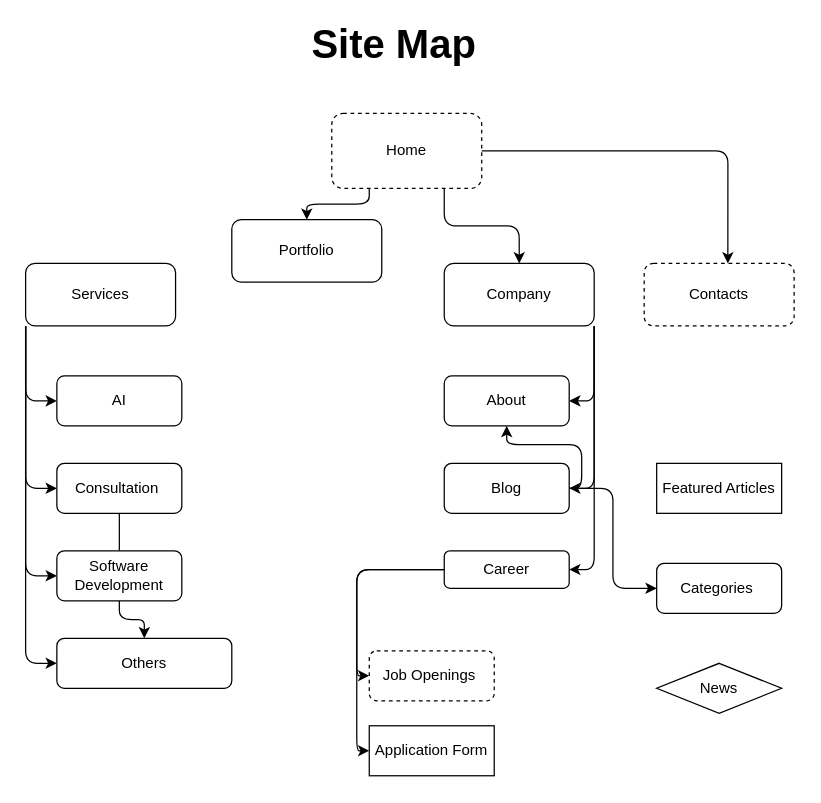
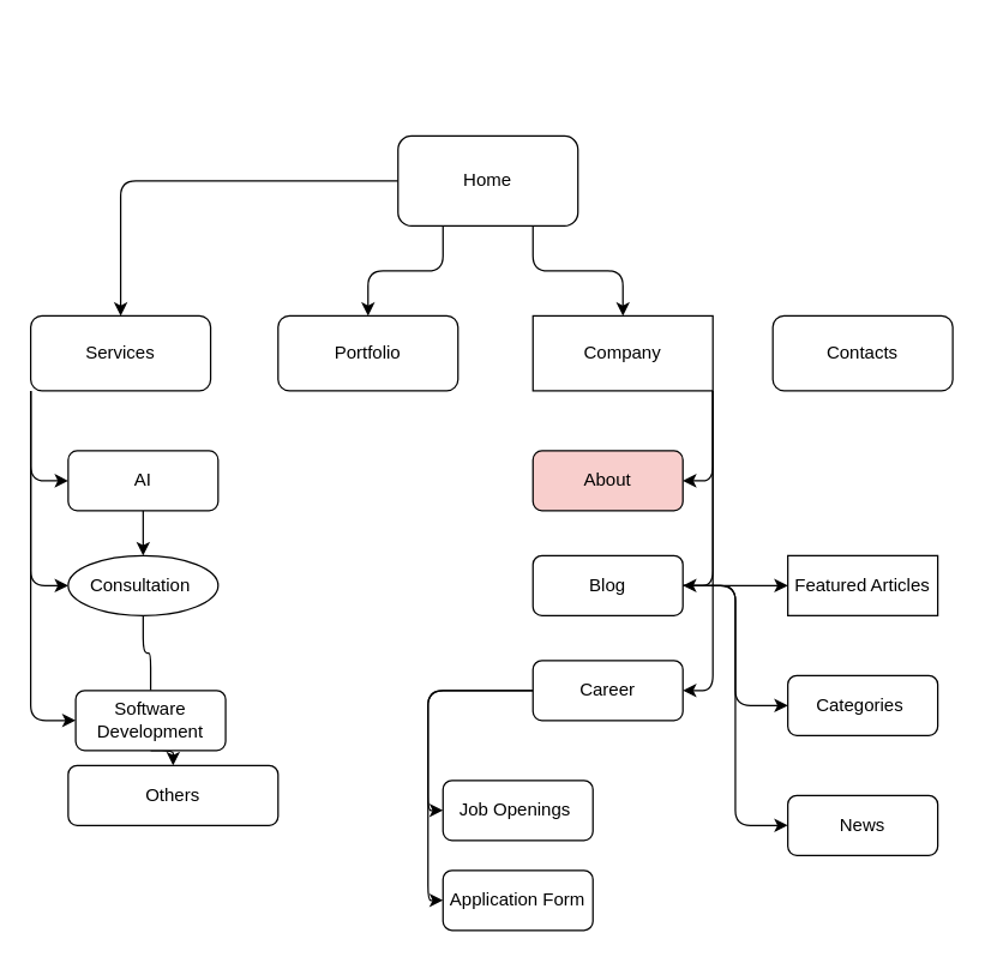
  <mxCell id="0" />
  <mxCell id="1" parent="0" />
+ <mxCell id="2" style="edgeStyle=orthogonalEdgeStyle;html=1;exitX=0;exitY=0.5;exitDx=0;exitDy=0;entryX=0.5;entryY=0;entryDx=0;entryDy=0;" edge="1" parent="1" source="5" target="10"><mxGeometry relative="1" as="geometry" /></mxCell>
  <mxCell id="3" style="edgeStyle=orthogonalEdgeStyle;html=1;exitX=0.25;exitY=1;exitDx=0;exitDy=0;entryX=0.5;entryY=0;entryDx=0;entryDy=0;" edge="1" parent="1" source="5" target="11"><mxGeometry relative="1" as="geometry" /></mxCell>
  <mxCell id="4" style="edgeStyle=orthogonalEdgeStyle;html=1;exitX=0.75;exitY=1;exitDx=0;exitDy=0;entryX=0.5;entryY=0;entryDx=0;entryDy=0;" edge="1" parent="1" source="5" target="15"><mxGeometry relative="1" as="geometry" /></mxCell>
- <mxCell id="5" value="Home" style="rounded=1;whiteSpace=wrap;html=1;dashed=1;" vertex="1" parent="1"><mxGeometry x="265" y="90" width="120" height="60" as="geometry" /></mxCell>
+ <mxCell id="5" value="Home" style="rounded=1;whiteSpace=wrap;html=1;" vertex="1" parent="1"><mxGeometry x="265" y="90" width="120" height="60" as="geometry" /></mxCell>
  <mxCell id="6" style="edgeStyle=orthogonalEdgeStyle;html=1;exitX=0;exitY=1;exitDx=0;exitDy=0;entryX=0;entryY=0.5;entryDx=0;entryDy=0;" edge="1" parent="1" source="10" target="20"><mxGeometry relative="1" as="geometry" /></mxCell>
  <mxCell id="7" style="edgeStyle=orthogonalEdgeStyle;html=1;exitX=0;exitY=1;exitDx=0;exitDy=0;entryX=0;entryY=0.5;entryDx=0;entryDy=0;" edge="1" parent="1" source="10" target="22"><mxGeometry relative="1" as="geometry" /></mxCell>
  <mxCell id="8" style="edgeStyle=orthogonalEdgeStyle;html=1;exitX=0;exitY=1;exitDx=0;exitDy=0;entryX=0;entryY=0.5;entryDx=0;entryDy=0;" edge="1" parent="1" source="10" target="24"><mxGeometry relative="1" as="geometry" /></mxCell>
- <mxCell id="9" style="edgeStyle=orthogonalEdgeStyle;html=1;exitX=0;exitY=1;exitDx=0;exitDy=0;entryX=0;entryY=0.5;entryDx=0;entryDy=0;" edge="1" parent="1" source="10" target="25"><mxGeometry relative="1" as="geometry" /></mxCell>
  <mxCell id="10" value="Services" style="rounded=1;whiteSpace=wrap;html=1;" vertex="1" parent="1"><mxGeometry x="20" y="210" width="120" height="50" as="geometry" /></mxCell>
- <mxCell id="11" value="Portfolio" style="rounded=1;whiteSpace=wrap;html=1;" vertex="1" parent="1"><mxGeometry x="185" y="175" width="120" height="50" as="geometry" /></mxCell>
+ <mxCell id="11" value="Portfolio" style="rounded=1;whiteSpace=wrap;html=1;" vertex="1" parent="1"><mxGeometry x="185" y="210" width="120" height="50" as="geometry" /></mxCell>
  <mxCell id="12" style="edgeStyle=orthogonalEdgeStyle;html=1;exitX=1;exitY=1;exitDx=0;exitDy=0;entryX=1;entryY=0.5;entryDx=0;entryDy=0;" edge="1" parent="1" source="15" target="26"><mxGeometry relative="1" as="geometry" /></mxCell>
  <mxCell id="13" style="edgeStyle=orthogonalEdgeStyle;html=1;exitX=1;exitY=1;exitDx=0;exitDy=0;entryX=1;entryY=0.5;entryDx=0;entryDy=0;" edge="1" parent="1" source="15" target="30"><mxGeometry relative="1" as="geometry" /></mxCell>
  <mxCell id="14" style="edgeStyle=orthogonalEdgeStyle;html=1;exitX=1;exitY=1;exitDx=0;exitDy=0;entryX=1;entryY=0.5;entryDx=0;entryDy=0;" edge="1" parent="1" source="15" target="33"><mxGeometry relative="1" as="geometry" /></mxCell>
- <mxCell id="15" value="Company" style="rounded=1;whiteSpace=wrap;html=1;" vertex="1" parent="1"><mxGeometry x="355" y="210" width="120" height="50" as="geometry" /></mxCell>
- <mxCell id="16" value="Contacts" style="rounded=1;whiteSpace=wrap;html=1;dashed=1;" vertex="1" parent="1"><mxGeometry x="515" y="210" width="120" height="50" as="geometry" /></mxCell>
- <mxCell id="17" style="edgeStyle=orthogonalEdgeStyle;html=1;exitX=1;exitY=0.5;exitDx=0;exitDy=0;entryX=0.558;entryY=0;entryDx=0;entryDy=0;entryPerimeter=0;" edge="1" parent="1" source="5" target="16"><mxGeometry relative="1" as="geometry" /></mxCell>
- <mxCell id="18" value="&lt;h2&gt;&lt;font style=&quot;font-size: 32px;&quot;&gt;Site Map&lt;/font&gt;&lt;/h2&gt;" style="text;html=1;align=center;verticalAlign=middle;whiteSpace=wrap;rounded=0;" vertex="1" parent="1"><mxGeometry x="235" y="20" width="160" height="30" as="geometry" /></mxCell>
+ <mxCell id="15" value="Company" style="whiteSpace=wrap;html=1;rounded=0;" vertex="1" parent="1"><mxGeometry x="355" y="210" width="120" height="50" as="geometry" /></mxCell>
+ <mxCell id="16" value="Contacts" style="rounded=1;whiteSpace=wrap;html=1;" vertex="1" parent="1"><mxGeometry x="515" y="210" width="120" height="50" as="geometry" /></mxCell>
+ <mxCell id="19" style="edgeStyle=orthogonalEdgeStyle;html=1;exitX=0.5;exitY=1;exitDx=0;exitDy=0;entryX=0.5;entryY=0;entryDx=0;entryDy=0;" edge="1" parent="1" source="20" target="22"><mxGeometry relative="1" as="geometry" /></mxCell>
  <mxCell id="20" value="AI" style="rounded=1;whiteSpace=wrap;html=1;" vertex="1" parent="1"><mxGeometry x="45" y="300" width="100" height="40" as="geometry" /></mxCell>
  <mxCell id="21" style="edgeStyle=orthogonalEdgeStyle;html=1;exitX=0.5;exitY=1;exitDx=0;exitDy=0;entryX=0.5;entryY=0;entryDx=0;entryDy=0;endArrow=none;" edge="1" parent="1" source="22" target="24"><mxGeometry relative="1" as="geometry" /></mxCell>
- <mxCell id="22" value="Consultation&amp;nbsp;" style="rounded=1;whiteSpace=wrap;html=1;" vertex="1" parent="1"><mxGeometry x="45" y="370" width="100" height="40" as="geometry" /></mxCell>
+ <mxCell id="22" value="Consultation&amp;nbsp;" style="ellipse;whiteSpace=wrap;html=1;" vertex="1" parent="1"><mxGeometry x="45" y="370" width="100" height="40" as="geometry" /></mxCell>
  <mxCell id="23" style="edgeStyle=orthogonalEdgeStyle;html=1;exitX=0.5;exitY=1;exitDx=0;exitDy=0;entryX=0.5;entryY=0;entryDx=0;entryDy=0;" edge="1" parent="1" source="24" target="25"><mxGeometry relative="1" as="geometry" /></mxCell>
- <mxCell id="24" value="Software Development" style="rounded=1;whiteSpace=wrap;html=1;" vertex="1" parent="1"><mxGeometry x="45" y="440" width="100" height="40" as="geometry" /></mxCell>
+ <mxCell id="24" value="Software Development" style="rounded=1;whiteSpace=wrap;html=1;" vertex="1" parent="1"><mxGeometry x="50" y="460" width="100" height="40" as="geometry" /></mxCell>
  <mxCell id="25" value="Others" style="rounded=1;whiteSpace=wrap;html=1;" vertex="1" parent="1"><mxGeometry x="45" y="510" width="140" height="40" as="geometry" /></mxCell>
- <mxCell id="26" value="About" style="rounded=1;whiteSpace=wrap;html=1;" vertex="1" parent="1"><mxGeometry x="355" y="300" width="100" height="40" as="geometry" /></mxCell>
- <mxCell id="27" style="edgeStyle=orthogonalEdgeStyle;html=1;exitX=1;exitY=0.5;exitDx=0;exitDy=0;" edge="1" parent="1" source="30" target="26"><mxGeometry relative="1" as="geometry" /></mxCell>
+ <mxCell id="26" value="About" style="rounded=1;whiteSpace=wrap;html=1;fillColor=#f8cecc;" vertex="1" parent="1"><mxGeometry x="355" y="300" width="100" height="40" as="geometry" /></mxCell>
+ <mxCell id="27" style="edgeStyle=orthogonalEdgeStyle;html=1;exitX=1;exitY=0.5;exitDx=0;exitDy=0;entryX=0;entryY=0.5;entryDx=0;entryDy=0;" edge="1" parent="1" source="30" target="34"><mxGeometry relative="1" as="geometry" /></mxCell>
  <mxCell id="28" style="edgeStyle=orthogonalEdgeStyle;html=1;exitX=1;exitY=0.5;exitDx=0;exitDy=0;entryX=0;entryY=0.5;entryDx=0;entryDy=0;" edge="1" parent="1" source="30" target="35"><mxGeometry relative="1" as="geometry" /></mxCell>
+ <mxCell id="29" style="edgeStyle=orthogonalEdgeStyle;html=1;exitX=1;exitY=0.5;exitDx=0;exitDy=0;entryX=0;entryY=0.5;entryDx=0;entryDy=0;" edge="1" parent="1" source="30" target="36"><mxGeometry relative="1" as="geometry" /></mxCell>
  <mxCell id="30" value="Blog" style="rounded=1;whiteSpace=wrap;html=1;" vertex="1" parent="1"><mxGeometry x="355" y="370" width="100" height="40" as="geometry" /></mxCell>
  <mxCell id="31" style="edgeStyle=orthogonalEdgeStyle;html=1;exitX=0;exitY=0.5;exitDx=0;exitDy=0;entryX=0;entryY=0.5;entryDx=0;entryDy=0;" edge="1" parent="1" source="33" target="37"><mxGeometry relative="1" as="geometry" /></mxCell>
  <mxCell id="32" style="edgeStyle=orthogonalEdgeStyle;html=1;exitX=0;exitY=0.5;exitDx=0;exitDy=0;entryX=0;entryY=0.5;entryDx=0;entryDy=0;" edge="1" parent="1" source="33" target="38"><mxGeometry relative="1" as="geometry" /></mxCell>
- <mxCell id="33" value="Career" style="rounded=1;whiteSpace=wrap;html=1;" vertex="1" parent="1"><mxGeometry x="355" y="440" width="100" height="30" as="geometry" /></mxCell>
+ <mxCell id="33" value="Career" style="rounded=1;whiteSpace=wrap;html=1;" vertex="1" parent="1"><mxGeometry x="355" y="440" width="100" height="40" as="geometry" /></mxCell>
  <mxCell id="34" value="Featured Articles" style="whiteSpace=wrap;html=1;rounded=0;" vertex="1" parent="1"><mxGeometry x="525" y="370" width="100" height="40" as="geometry" /></mxCell>
  <mxCell id="35" value="Categories&amp;nbsp;" style="rounded=1;whiteSpace=wrap;html=1;" vertex="1" parent="1"><mxGeometry x="525" y="450" width="100" height="40" as="geometry" /></mxCell>
- <mxCell id="36" value="News" style="rhombus;whiteSpace=wrap;html=1;" vertex="1" parent="1"><mxGeometry x="525" y="530" width="100" height="40" as="geometry" /></mxCell>
- <mxCell id="37" value="Job Openings&amp;nbsp;" style="rounded=1;whiteSpace=wrap;html=1;dashed=1;" vertex="1" parent="1"><mxGeometry x="295" y="520" width="100" height="40" as="geometry" /></mxCell>
- <mxCell id="38" value="Application Form" style="whiteSpace=wrap;html=1;rounded=0;" vertex="1" parent="1"><mxGeometry x="295" y="580" width="100" height="40" as="geometry" /></mxCell>
+ <mxCell id="36" value="News" style="rounded=1;whiteSpace=wrap;html=1;" vertex="1" parent="1"><mxGeometry x="525" y="530" width="100" height="40" as="geometry" /></mxCell>
+ <mxCell id="37" value="Job Openings&amp;nbsp;" style="rounded=1;whiteSpace=wrap;html=1;" vertex="1" parent="1"><mxGeometry x="295" y="520" width="100" height="40" as="geometry" /></mxCell>
+ <mxCell id="38" value="Application Form" style="rounded=1;whiteSpace=wrap;html=1;" vertex="1" parent="1"><mxGeometry x="295" y="580" width="100" height="40" as="geometry" /></mxCell>
